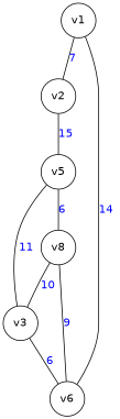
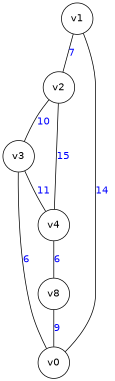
  digraph {
    fontname=Helvetica
    node [fontname=Helvetica shape=circle]
    edge [dir=none fontcolor=blue fontname=Helvetica]
    v1 [width=0.6]
    v2 [width=0.6]
-   v6 [width=0.6]
+   v6 [width=0.6 label=v0]
    v3 [width=0.6]
-   v4 [width=0.6 label=v5]
+   v4 [width=0.6]
    n6 [label=v8 width=0.6]
    v1 -> v2 [label=7]
    v1 -> v6 [label="14 "]
-   n6 -> v3 [label=10]
+   v2 -> v3 [label=10]
    v2 -> v4 [label=15]
    v3 -> v6 [label=6]
    v3 -> v4 [label=11]
    v4 -> n6 [label=6]
    n6 -> v6 [label=9]
  }
